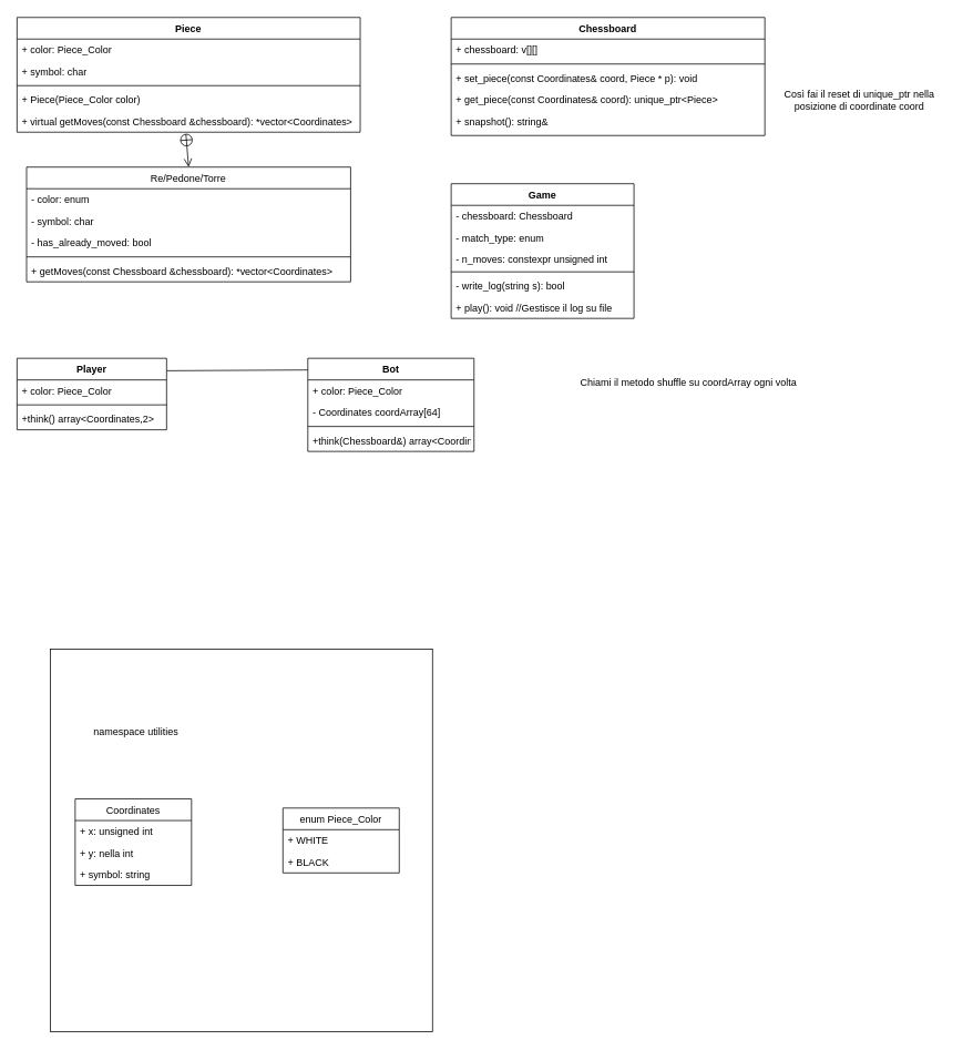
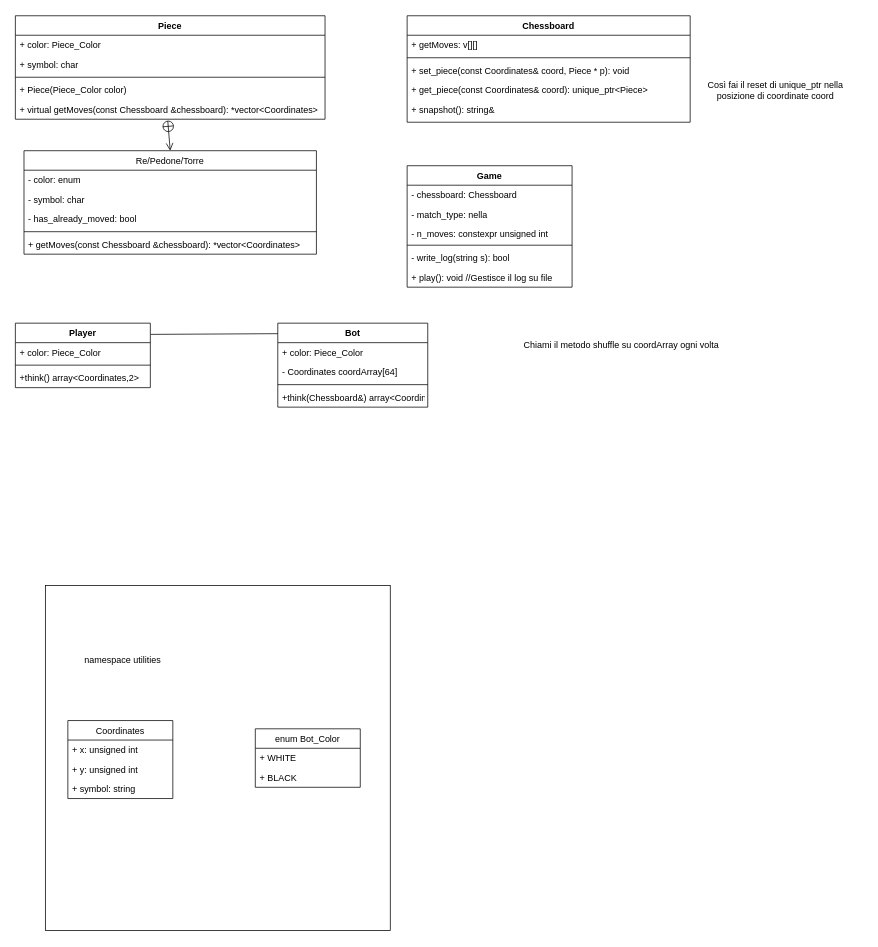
  <mxCell id="0" />
  <mxCell id="1" parent="0" />
  <mxCell id="2" value="" style="rounded=0;whiteSpace=wrap;html=1;" parent="1" vertex="1"><mxGeometry x="60" y="780" width="460" height="460" as="geometry" /></mxCell>
  <mxCell id="3" value="Piece" style="swimlane;fontStyle=1;align=center;verticalAlign=top;childLayout=stackLayout;horizontal=1;startSize=26;horizontalStack=0;resizeParent=1;resizeParentMax=0;resizeLast=0;collapsible=1;marginBottom=0;" parent="1" vertex="1"><mxGeometry x="20" y="20" width="413" height="138" as="geometry" /></mxCell>
  <mxCell id="4" value="+ color: Piece_Color" style="text;strokeColor=none;fillColor=none;align=left;verticalAlign=top;spacingLeft=4;spacingRight=4;overflow=hidden;rotatable=0;points=[[0,0.5],[1,0.5]];portConstraint=eastwest;" parent="3" vertex="1"><mxGeometry y="26" width="413" height="26" as="geometry" /></mxCell>
  <mxCell id="5" value="+ symbol: char" style="text;strokeColor=none;fillColor=none;align=left;verticalAlign=top;spacingLeft=4;spacingRight=4;overflow=hidden;rotatable=0;points=[[0,0.5],[1,0.5]];portConstraint=eastwest;" parent="3" vertex="1"><mxGeometry y="52" width="413" height="26" as="geometry" /></mxCell>
  <mxCell id="6" value="" style="line;strokeWidth=1;fillColor=none;align=left;verticalAlign=middle;spacingTop=-1;spacingLeft=3;spacingRight=3;rotatable=0;labelPosition=right;points=[];portConstraint=eastwest;" parent="3" vertex="1"><mxGeometry y="78" width="413" height="8" as="geometry" /></mxCell>
  <mxCell id="7" value="+ Piece(Piece_Color color)" style="text;strokeColor=none;fillColor=none;align=left;verticalAlign=top;spacingLeft=4;spacingRight=4;overflow=hidden;rotatable=0;points=[[0,0.5],[1,0.5]];portConstraint=eastwest;" parent="3" vertex="1"><mxGeometry y="86" width="413" height="26" as="geometry" /></mxCell>
  <mxCell id="8" value="+ virtual getMoves(const Chessboard &amp;chessboard): *vector&lt;Coordinates&gt;" style="text;strokeColor=none;fillColor=none;align=left;verticalAlign=top;spacingLeft=4;spacingRight=4;overflow=hidden;rotatable=0;points=[[0,0.5],[1,0.5]];portConstraint=eastwest;" parent="3" vertex="1"><mxGeometry y="112" width="413" height="26" as="geometry" /></mxCell>
  <mxCell id="9" value="Re/Pedone/Torre" style="swimlane;fontStyle=0;childLayout=stackLayout;horizontal=1;startSize=26;fillColor=none;horizontalStack=0;resizeParent=1;resizeParentMax=0;resizeLast=0;collapsible=1;marginBottom=0;" parent="1" vertex="1"><mxGeometry x="31.5" y="200" width="390" height="138" as="geometry" /></mxCell>
  <mxCell id="10" value="- color: enum" style="text;strokeColor=none;fillColor=none;align=left;verticalAlign=top;spacingLeft=4;spacingRight=4;overflow=hidden;rotatable=0;points=[[0,0.5],[1,0.5]];portConstraint=eastwest;" parent="9" vertex="1"><mxGeometry y="26" width="390" height="26" as="geometry" /></mxCell>
  <mxCell id="11" value="- symbol: char" style="text;strokeColor=none;fillColor=none;align=left;verticalAlign=top;spacingLeft=4;spacingRight=4;overflow=hidden;rotatable=0;points=[[0,0.5],[1,0.5]];portConstraint=eastwest;" parent="9" vertex="1"><mxGeometry y="52" width="390" height="26" as="geometry" /></mxCell>
  <mxCell id="12" value="- has_already_moved: bool" style="text;strokeColor=none;fillColor=none;align=left;verticalAlign=top;spacingLeft=4;spacingRight=4;overflow=hidden;rotatable=0;points=[[0,0.5],[1,0.5]];portConstraint=eastwest;" parent="9" vertex="1"><mxGeometry y="78" width="390" height="26" as="geometry" /></mxCell>
  <mxCell id="13" value="" style="line;strokeWidth=1;fillColor=none;align=left;verticalAlign=middle;spacingTop=-1;spacingLeft=3;spacingRight=3;rotatable=0;labelPosition=right;points=[];portConstraint=eastwest;" parent="9" vertex="1"><mxGeometry y="104" width="390" height="8" as="geometry" /></mxCell>
  <mxCell id="14" value="+ getMoves(const Chessboard &amp;chessboard): *vector&lt;Coordinates&gt;" style="text;strokeColor=none;fillColor=none;align=left;verticalAlign=top;spacingLeft=4;spacingRight=4;overflow=hidden;rotatable=0;points=[[0,0.5],[1,0.5]];portConstraint=eastwest;" parent="9" vertex="1"><mxGeometry y="112" width="390" height="26" as="geometry" /></mxCell>
  <mxCell id="15" value="" style="endArrow=open;startArrow=circlePlus;endFill=0;startFill=0;endSize=8;html=1;rounded=0;entryX=0.5;entryY=0;entryDx=0;entryDy=0;exitX=0.492;exitY=1.058;exitDx=0;exitDy=0;exitPerimeter=0;" parent="1" source="8" target="9" edge="1"><mxGeometry width="160" relative="1" as="geometry"><mxPoint x="263" y="200" as="sourcePoint" /><mxPoint x="433" y="220" as="targetPoint" /></mxGeometry></mxCell>
  <mxCell id="16" value="Chessboard" style="swimlane;fontStyle=1;align=center;verticalAlign=top;childLayout=stackLayout;horizontal=1;startSize=26;horizontalStack=0;resizeParent=1;resizeParentMax=0;resizeLast=0;collapsible=1;marginBottom=0;" parent="1" vertex="1"><mxGeometry x="542.5" y="20" width="377.5" height="142" as="geometry" /></mxCell>
- <mxCell id="17" value="+ chessboard: v[][]" style="text;strokeColor=none;fillColor=none;align=left;verticalAlign=top;spacingLeft=4;spacingRight=4;overflow=hidden;rotatable=0;points=[[0,0.5],[1,0.5]];portConstraint=eastwest;" parent="16" vertex="1"><mxGeometry y="26" width="377.5" height="26" as="geometry" /></mxCell>
+ <mxCell id="17" value="+ getMoves: v[][]" style="text;strokeColor=none;fillColor=none;align=left;verticalAlign=top;spacingLeft=4;spacingRight=4;overflow=hidden;rotatable=0;points=[[0,0.5],[1,0.5]];portConstraint=eastwest;" parent="16" vertex="1"><mxGeometry y="26" width="377.5" height="26" as="geometry" /></mxCell>
  <mxCell id="18" value="" style="line;strokeWidth=1;fillColor=none;align=left;verticalAlign=middle;spacingTop=-1;spacingLeft=3;spacingRight=3;rotatable=0;labelPosition=right;points=[];portConstraint=eastwest;" parent="16" vertex="1"><mxGeometry y="52" width="377.5" height="8" as="geometry" /></mxCell>
  <mxCell id="19" value="+ set_piece(const Coordinates&amp; coord, Piece * p): void" style="text;strokeColor=none;fillColor=none;align=left;verticalAlign=top;spacingLeft=4;spacingRight=4;overflow=hidden;rotatable=0;points=[[0,0.5],[1,0.5]];portConstraint=eastwest;" parent="16" vertex="1"><mxGeometry y="60" width="377.5" height="26" as="geometry" /></mxCell>
  <mxCell id="20" value="+ get_piece(const Coordinates&amp; coord): unique_ptr&lt;Piece&gt;" style="text;strokeColor=none;fillColor=none;align=left;verticalAlign=top;spacingLeft=4;spacingRight=4;overflow=hidden;rotatable=0;points=[[0,0.5],[1,0.5]];portConstraint=eastwest;" parent="16" vertex="1"><mxGeometry y="86" width="377.5" height="26" as="geometry" /></mxCell>
  <mxCell id="21" value="+ snapshot(): string&amp;" style="text;strokeColor=none;fillColor=none;align=left;verticalAlign=top;spacingLeft=4;spacingRight=4;overflow=hidden;rotatable=0;points=[[0,0.5],[1,0.5]];portConstraint=eastwest;" parent="16" vertex="1"><mxGeometry y="112" width="377.5" height="30" as="geometry" /></mxCell>
  <mxCell id="22" style="edgeStyle=none;html=1;entryX=0.01;entryY=0.125;entryDx=0;entryDy=0;exitX=1;exitY=0.174;exitDx=0;exitDy=0;exitPerimeter=0;entryPerimeter=0;endArrow=none;" parent="1" source="23" target="34" edge="1"><mxGeometry relative="1" as="geometry"><Array as="points" /></mxGeometry></mxCell>
  <mxCell id="23" value="Player" style="swimlane;fontStyle=1;align=center;verticalAlign=top;childLayout=stackLayout;horizontal=1;startSize=26;horizontalStack=0;resizeParent=1;resizeParentMax=0;resizeLast=0;collapsible=1;marginBottom=0;" parent="1" vertex="1"><mxGeometry x="20" y="430" width="180" height="86" as="geometry" /></mxCell>
  <mxCell id="24" value="+ color: Piece_Color" style="text;strokeColor=none;fillColor=none;align=left;verticalAlign=top;spacingLeft=4;spacingRight=4;overflow=hidden;rotatable=0;points=[[0,0.5],[1,0.5]];portConstraint=eastwest;" parent="23" vertex="1"><mxGeometry y="26" width="180" height="26" as="geometry" /></mxCell>
  <mxCell id="25" value="" style="line;strokeWidth=1;fillColor=none;align=left;verticalAlign=middle;spacingTop=-1;spacingLeft=3;spacingRight=3;rotatable=0;labelPosition=right;points=[];portConstraint=eastwest;" parent="23" vertex="1"><mxGeometry y="52" width="180" height="8" as="geometry" /></mxCell>
  <mxCell id="26" value="+think() array&lt;Coordinates,2&gt;" style="text;strokeColor=none;fillColor=none;align=left;verticalAlign=top;spacingLeft=4;spacingRight=4;overflow=hidden;rotatable=0;points=[[0,0.5],[1,0.5]];portConstraint=eastwest;" parent="23" vertex="1"><mxGeometry y="60" width="180" height="26" as="geometry" /></mxCell>
  <mxCell id="27" value="Coordinates" style="swimlane;fontStyle=0;childLayout=stackLayout;horizontal=1;startSize=26;fillColor=none;horizontalStack=0;resizeParent=1;resizeParentMax=0;resizeLast=0;collapsible=1;marginBottom=0;" parent="1" vertex="1"><mxGeometry x="90" y="960" width="140" height="104" as="geometry" /></mxCell>
  <mxCell id="28" value="+ x: unsigned int" style="text;strokeColor=none;fillColor=none;align=left;verticalAlign=top;spacingLeft=4;spacingRight=4;overflow=hidden;rotatable=0;points=[[0,0.5],[1,0.5]];portConstraint=eastwest;" parent="27" vertex="1"><mxGeometry y="26" width="140" height="26" as="geometry" /></mxCell>
- <mxCell id="29" value="+ y: nella int" style="text;strokeColor=none;fillColor=none;align=left;verticalAlign=top;spacingLeft=4;spacingRight=4;overflow=hidden;rotatable=0;points=[[0,0.5],[1,0.5]];portConstraint=eastwest;" parent="27" vertex="1"><mxGeometry y="52" width="140" height="26" as="geometry" /></mxCell>
+ <mxCell id="29" value="+ y: unsigned int" style="text;strokeColor=none;fillColor=none;align=left;verticalAlign=top;spacingLeft=4;spacingRight=4;overflow=hidden;rotatable=0;points=[[0,0.5],[1,0.5]];portConstraint=eastwest;" parent="27" vertex="1"><mxGeometry y="52" width="140" height="26" as="geometry" /></mxCell>
  <mxCell id="30" value="+ symbol: string" style="text;strokeColor=none;fillColor=none;align=left;verticalAlign=top;spacingLeft=4;spacingRight=4;overflow=hidden;rotatable=0;points=[[0,0.5],[1,0.5]];portConstraint=eastwest;" parent="27" vertex="1"><mxGeometry y="78" width="140" height="26" as="geometry" /></mxCell>
- <mxCell id="31" value="enum  Piece_Color" style="swimlane;fontStyle=0;childLayout=stackLayout;horizontal=1;startSize=26;fillColor=none;horizontalStack=0;resizeParent=1;resizeParentMax=0;resizeLast=0;collapsible=1;marginBottom=0;" parent="1" vertex="1"><mxGeometry x="340" y="971" width="140" height="78" as="geometry" /></mxCell>
+ <mxCell id="31" value="enum  Bot_Color" style="swimlane;fontStyle=0;childLayout=stackLayout;horizontal=1;startSize=26;fillColor=none;horizontalStack=0;resizeParent=1;resizeParentMax=0;resizeLast=0;collapsible=1;marginBottom=0;" parent="1" vertex="1"><mxGeometry x="340" y="971" width="140" height="78" as="geometry" /></mxCell>
  <mxCell id="32" value="+ WHITE" style="text;strokeColor=none;fillColor=none;align=left;verticalAlign=top;spacingLeft=4;spacingRight=4;overflow=hidden;rotatable=0;points=[[0,0.5],[1,0.5]];portConstraint=eastwest;" parent="31" vertex="1"><mxGeometry y="26" width="140" height="26" as="geometry" /></mxCell>
  <mxCell id="33" value="+ BLACK&#10;" style="text;strokeColor=none;fillColor=none;align=left;verticalAlign=top;spacingLeft=4;spacingRight=4;overflow=hidden;rotatable=0;points=[[0,0.5],[1,0.5]];portConstraint=eastwest;" parent="31" vertex="1"><mxGeometry y="52" width="140" height="26" as="geometry" /></mxCell>
  <mxCell id="34" value="Bot" style="swimlane;fontStyle=1;align=center;verticalAlign=top;childLayout=stackLayout;horizontal=1;startSize=26;horizontalStack=0;resizeParent=1;resizeParentMax=0;resizeLast=0;collapsible=1;marginBottom=0;" parent="1" vertex="1"><mxGeometry x="370" y="430" width="200" height="112" as="geometry" /></mxCell>
  <mxCell id="35" value="+ color: Piece_Color" style="text;strokeColor=none;fillColor=none;align=left;verticalAlign=top;spacingLeft=4;spacingRight=4;overflow=hidden;rotatable=0;points=[[0,0.5],[1,0.5]];portConstraint=eastwest;" parent="34" vertex="1"><mxGeometry y="26" width="200" height="26" as="geometry" /></mxCell>
  <mxCell id="36" value="- Coordinates coordArray[64]" style="text;strokeColor=none;fillColor=none;align=left;verticalAlign=top;spacingLeft=4;spacingRight=4;overflow=hidden;rotatable=0;points=[[0,0.5],[1,0.5]];portConstraint=eastwest;" parent="34" vertex="1"><mxGeometry y="52" width="200" height="26" as="geometry" /></mxCell>
  <mxCell id="37" value="" style="line;strokeWidth=1;fillColor=none;align=left;verticalAlign=middle;spacingTop=-1;spacingLeft=3;spacingRight=3;rotatable=0;labelPosition=right;points=[];portConstraint=eastwest;" parent="34" vertex="1"><mxGeometry y="78" width="200" height="8" as="geometry" /></mxCell>
  <mxCell id="38" value="+think(Chessboard&amp;) array&lt;Coordinates,2&gt;" style="text;strokeColor=none;fillColor=none;align=left;verticalAlign=top;spacingLeft=4;spacingRight=4;overflow=hidden;rotatable=0;points=[[0,0.5],[1,0.5]];portConstraint=eastwest;" parent="34" vertex="1"><mxGeometry y="86" width="200" height="26" as="geometry" /></mxCell>
  <mxCell id="39" value="namespace utilities" style="text;html=1;strokeColor=none;fillColor=none;align=center;verticalAlign=middle;whiteSpace=wrap;rounded=0;" parent="1" vertex="1"><mxGeometry x="77" y="865" width="173" height="30" as="geometry" /></mxCell>
  <mxCell id="40" value="Game" style="swimlane;fontStyle=1;align=center;verticalAlign=top;childLayout=stackLayout;horizontal=1;startSize=26;horizontalStack=0;resizeParent=1;resizeParentMax=0;resizeLast=0;collapsible=1;marginBottom=0;" parent="1" vertex="1"><mxGeometry x="542.5" y="220" width="220" height="162" as="geometry" /></mxCell>
  <mxCell id="41" value="- chessboard: Chessboard" style="text;strokeColor=none;fillColor=none;align=left;verticalAlign=top;spacingLeft=4;spacingRight=4;overflow=hidden;rotatable=0;points=[[0,0.5],[1,0.5]];portConstraint=eastwest;" parent="40" vertex="1"><mxGeometry y="26" width="220" height="26" as="geometry" /></mxCell>
- <mxCell id="42" value="- match_type: enum" style="text;strokeColor=none;fillColor=none;align=left;verticalAlign=top;spacingLeft=4;spacingRight=4;overflow=hidden;rotatable=0;points=[[0,0.5],[1,0.5]];portConstraint=eastwest;" parent="40" vertex="1"><mxGeometry y="52" width="220" height="26" as="geometry" /></mxCell>
+ <mxCell id="42" value="- match_type: nella" style="text;strokeColor=none;fillColor=none;align=left;verticalAlign=top;spacingLeft=4;spacingRight=4;overflow=hidden;rotatable=0;points=[[0,0.5],[1,0.5]];portConstraint=eastwest;" parent="40" vertex="1"><mxGeometry y="52" width="220" height="26" as="geometry" /></mxCell>
  <mxCell id="43" value="- n_moves: constexpr unsigned int" style="text;strokeColor=none;fillColor=none;align=left;verticalAlign=top;spacingLeft=4;spacingRight=4;overflow=hidden;rotatable=0;points=[[0,0.5],[1,0.5]];portConstraint=eastwest;" parent="40" vertex="1"><mxGeometry y="78" width="220" height="24" as="geometry" /></mxCell>
  <mxCell id="44" value="" style="line;strokeWidth=1;fillColor=none;align=left;verticalAlign=middle;spacingTop=-1;spacingLeft=3;spacingRight=3;rotatable=0;labelPosition=right;points=[];portConstraint=eastwest;" parent="40" vertex="1"><mxGeometry y="102" width="220" height="8" as="geometry" /></mxCell>
  <mxCell id="45" value="- write_log(string s): bool" style="text;strokeColor=none;fillColor=none;align=left;verticalAlign=top;spacingLeft=4;spacingRight=4;overflow=hidden;rotatable=0;points=[[0,0.5],[1,0.5]];portConstraint=eastwest;" parent="40" vertex="1"><mxGeometry y="110" width="220" height="26" as="geometry" /></mxCell>
  <mxCell id="46" value="+ play(): void //Gestisce il log su file" style="text;strokeColor=none;fillColor=none;align=left;verticalAlign=top;spacingLeft=4;spacingRight=4;overflow=hidden;rotatable=0;points=[[0,0.5],[1,0.5]];portConstraint=eastwest;" parent="40" vertex="1"><mxGeometry y="136" width="220" height="26" as="geometry" /></mxCell>
  <mxCell id="47" value="Così fai il reset di unique_ptr nella posizione di coordinate coord" style="text;html=1;strokeColor=none;fillColor=none;align=center;verticalAlign=middle;whiteSpace=wrap;rounded=0;" parent="1" vertex="1"><mxGeometry x="919" y="110" width="230" height="20" as="geometry" /></mxCell>
  <mxCell id="48" value="Chiami il metodo shuffle su coordArray ogni volta&amp;nbsp;" style="text;html=1;strokeColor=none;fillColor=none;align=center;verticalAlign=middle;whiteSpace=wrap;rounded=0;" parent="1" vertex="1"><mxGeometry x="665" y="445" width="330" height="30" as="geometry" /></mxCell>
